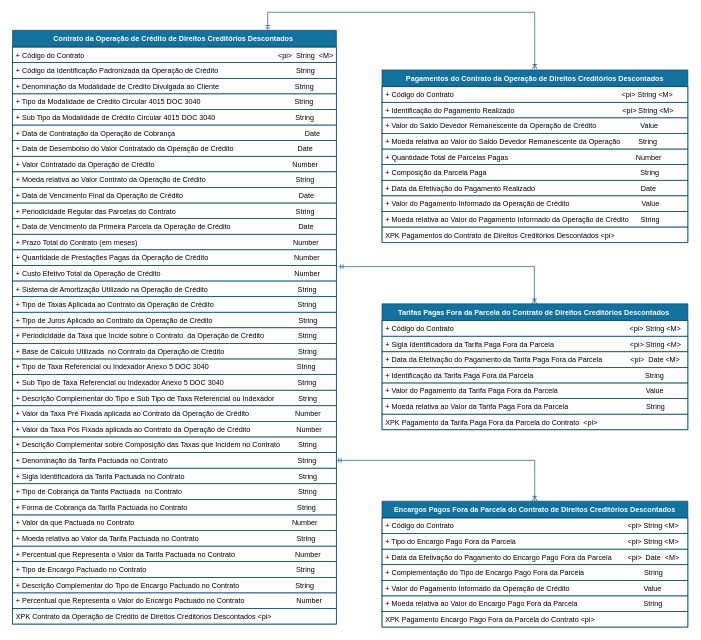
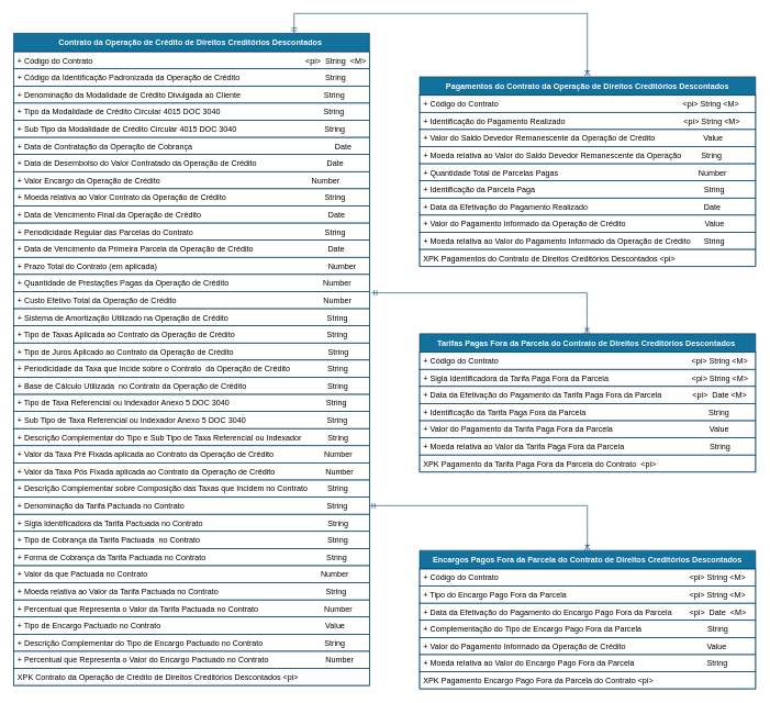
  <mxCell id="0" />
  <mxCell id="1" parent="0" />
  <mxCell id="2" value="" style="edgeStyle=orthogonalEdgeStyle;rounded=0;orthogonalLoop=1;jettySize=auto;html=1;startArrow=ERmandOne;startFill=0;endArrow=ERoneToMany;endFill=0;strokeColor=#003F66;" parent="1" edge="1"><mxGeometry relative="1" as="geometry"><Array as="points"><mxPoint x="890" y="444" /></Array><mxPoint x="563" y="444" as="sourcePoint" /><mxPoint x="890.13" y="506" as="targetPoint" /></mxGeometry></mxCell>
  <mxCell id="3" value="Pagamentos do Contrato da Operação de Direitos Creditórios Descontados" style="swimlane;fontStyle=1;childLayout=stackLayout;horizontal=1;startSize=28;horizontalStack=0;resizeParent=1;resizeParentMax=0;resizeLast=0;collapsible=1;marginBottom=0;rounded=0;shadow=0;comic=0;sketch=0;align=center;html=0;autosize=1;fillColor=#13719E;strokeColor=#003F66;fontColor=#FFFFFF;" parent="1" vertex="1"><mxGeometry x="636" y="116" width="510" height="288" as="geometry" /></mxCell>
  <mxCell id="4" value="+ Código do Contrato                                                                                    &lt;pi&gt; String &lt;M&gt;" style="text;fillColor=none;align=left;verticalAlign=top;spacingLeft=4;spacingRight=4;overflow=hidden;rotatable=0;points=[[0,0.5],[1,0.5]];portConstraint=eastwest;strokeColor=#003F66;" parent="3" vertex="1"><mxGeometry y="28" width="510" height="26" as="geometry" /></mxCell>
  <mxCell id="5" value="+ Identificação do Pagamento Realizado                                                      &lt;pi&gt; String &lt;M&gt;" style="text;fillColor=none;align=left;verticalAlign=top;spacingLeft=4;spacingRight=4;overflow=hidden;rotatable=0;points=[[0,0.5],[1,0.5]];portConstraint=eastwest;strokeColor=#003F66;" parent="3" vertex="1"><mxGeometry y="54" width="510" height="26" as="geometry" /></mxCell>
  <mxCell id="6" value="+ Valor do Saldo Devedor Remanescente da Operação de Crédito                      Value" style="text;fillColor=none;align=left;verticalAlign=top;spacingLeft=4;spacingRight=4;overflow=hidden;rotatable=0;points=[[0,0.5],[1,0.5]];portConstraint=eastwest;strokeColor=#003F66;" parent="3" vertex="1"><mxGeometry y="80" width="510" height="26" as="geometry" /></mxCell>
  <mxCell id="7" value="+ Moeda relativa ao Valor do Saldo Devedor Remanescente da Operação         String" style="text;fillColor=none;align=left;verticalAlign=top;spacingLeft=4;spacingRight=4;overflow=hidden;rotatable=0;points=[[0,0.5],[1,0.5]];portConstraint=eastwest;strokeColor=#003F66;" parent="3" vertex="1"><mxGeometry y="106" width="510" height="26" as="geometry" /></mxCell>
  <mxCell id="8" value="+ Quantidade Total de Parcelas Pagas                                                                Number  " style="text;fillColor=none;align=left;verticalAlign=top;spacingLeft=4;spacingRight=4;overflow=hidden;rotatable=0;points=[[0,0.5],[1,0.5]];portConstraint=eastwest;strokeColor=#003F66;" parent="3" vertex="1"><mxGeometry y="132" width="510" height="26" as="geometry" /></mxCell>
- <mxCell id="9" value="+ Composição da Parcela Paga                                                                             String  " style="text;fillColor=none;align=left;verticalAlign=top;spacingLeft=4;spacingRight=4;overflow=hidden;rotatable=0;points=[[0,0.5],[1,0.5]];portConstraint=eastwest;strokeColor=#003F66;" parent="3" vertex="1"><mxGeometry y="158" width="510" height="26" as="geometry" /></mxCell>
+ <mxCell id="9" value="+ Identificação da Parcela Paga                                                                             String  " style="text;fillColor=none;align=left;verticalAlign=top;spacingLeft=4;spacingRight=4;overflow=hidden;rotatable=0;points=[[0,0.5],[1,0.5]];portConstraint=eastwest;strokeColor=#003F66;" parent="3" vertex="1"><mxGeometry y="158" width="510" height="26" as="geometry" /></mxCell>
  <mxCell id="10" value="+ Data da Efetivação do Pagamento Realizado                                                     Date" style="text;fillColor=none;align=left;verticalAlign=top;spacingLeft=4;spacingRight=4;overflow=hidden;rotatable=0;points=[[0,0.5],[1,0.5]];portConstraint=eastwest;strokeColor=#003F66;" parent="3" vertex="1"><mxGeometry y="184" width="510" height="26" as="geometry" /></mxCell>
  <mxCell id="11" value="+ Valor do Pagamento Informado da Operação de Crédito                                    Value" style="text;fillColor=none;align=left;verticalAlign=top;spacingLeft=4;spacingRight=4;overflow=hidden;rotatable=0;points=[[0,0.5],[1,0.5]];portConstraint=eastwest;strokeColor=#003F66;" parent="3" vertex="1"><mxGeometry y="210" width="510" height="26" as="geometry" /></mxCell>
  <mxCell id="12" value="+ Moeda relativa ao Valor do Pagamento Informado da Operação de Crédito      String" style="text;fillColor=none;align=left;verticalAlign=top;spacingLeft=4;spacingRight=4;overflow=hidden;rotatable=0;points=[[0,0.5],[1,0.5]];portConstraint=eastwest;strokeColor=#003F66;" parent="3" vertex="1"><mxGeometry y="236" width="510" height="26" as="geometry" /></mxCell>
  <mxCell id="13" value="XPK Pagamentos do Contrato de Direitos Creditórios Descontados &lt;pi&gt;" style="text;fillColor=none;align=left;verticalAlign=top;spacingLeft=4;spacingRight=4;overflow=hidden;rotatable=0;points=[[0,0.5],[1,0.5]];portConstraint=eastwest;strokeColor=#003F66;" parent="3" vertex="1"><mxGeometry y="262" width="510" height="26" as="geometry" /></mxCell>
  <mxCell id="14" value="Contrato da Operação de Crédito de Direitos Creditórios Descontados " style="swimlane;fontStyle=1;childLayout=stackLayout;horizontal=1;startSize=28;horizontalStack=0;resizeParent=1;resizeParentMax=0;resizeLast=0;collapsible=1;marginBottom=0;rounded=0;shadow=0;comic=0;sketch=0;align=center;html=0;autosize=1;fillColor=#13719E;strokeColor=#003F66;fontColor=#FFFFFF;" parent="1" vertex="1"><mxGeometry x="20" y="50" width="540" height="990" as="geometry" /></mxCell>
  <mxCell id="15" value="+ Código do Contrato                                                                                                 &lt;pi&gt;  String  &lt;M&gt;" style="text;fillColor=none;align=left;verticalAlign=top;spacingLeft=4;spacingRight=4;overflow=hidden;rotatable=0;points=[[0,0.5],[1,0.5]];portConstraint=eastwest;strokeColor=#003F66;" parent="14" vertex="1"><mxGeometry y="28" width="540" height="26" as="geometry" /></mxCell>
  <mxCell id="16" value="+ Código da Identificação Padronizada da Operação de Crédito                                       String      " style="text;fillColor=none;align=left;verticalAlign=top;spacingLeft=4;spacingRight=4;overflow=hidden;rotatable=0;points=[[0,0.5],[1,0.5]];portConstraint=eastwest;strokeColor=#003F66;" parent="14" vertex="1"><mxGeometry y="54" width="540" height="26" as="geometry" /></mxCell>
  <mxCell id="17" value="+ Denominação da Modalidade de Crédito Divulgada ao Cliente                                      String" style="text;fillColor=none;align=left;verticalAlign=top;spacingLeft=4;spacingRight=4;overflow=hidden;rotatable=0;points=[[0,0.5],[1,0.5]];portConstraint=eastwest;strokeColor=#003F66;" parent="14" vertex="1"><mxGeometry y="80" width="540" height="26" as="geometry" /></mxCell>
  <mxCell id="18" value="+ Tipo da Modalidade de Crédito Circular 4015 DOC 3040                                               String" style="text;fillColor=none;align=left;verticalAlign=top;spacingLeft=4;spacingRight=4;overflow=hidden;rotatable=0;points=[[0,0.5],[1,0.5]];portConstraint=eastwest;strokeColor=#003F66;" parent="14" vertex="1"><mxGeometry y="106" width="540" height="26" as="geometry" /></mxCell>
  <mxCell id="19" value="+ Sub Tipo da Modalidade de Crédito Circular 4015 DOC 3040                                        String" style="text;fillColor=none;align=left;verticalAlign=top;spacingLeft=4;spacingRight=4;overflow=hidden;rotatable=0;points=[[0,0.5],[1,0.5]];portConstraint=eastwest;strokeColor=#003F66;" parent="14" vertex="1"><mxGeometry y="132" width="540" height="26" as="geometry" /></mxCell>
  <mxCell id="20" value="+ Data de Contratação da Operação de Cobrança                                                                 Date" style="text;fillColor=none;align=left;verticalAlign=top;spacingLeft=4;spacingRight=4;overflow=hidden;rotatable=0;points=[[0,0.5],[1,0.5]];portConstraint=eastwest;strokeColor=#003F66;" parent="14" vertex="1"><mxGeometry y="158" width="540" height="26" as="geometry" /></mxCell>
  <mxCell id="21" value="+ Data de Desembolso do Valor Contratado da Operação de Crédito                                Date" style="text;fillColor=none;align=left;verticalAlign=top;spacingLeft=4;spacingRight=4;overflow=hidden;rotatable=0;points=[[0,0.5],[1,0.5]];portConstraint=eastwest;strokeColor=#003F66;" parent="14" vertex="1"><mxGeometry y="184" width="540" height="26" as="geometry" /></mxCell>
- <mxCell id="22" value="+ Valor Contratado da Operação de Crédito                                                                     Number" style="text;fillColor=none;align=left;verticalAlign=top;spacingLeft=4;spacingRight=4;overflow=hidden;rotatable=0;points=[[0,0.5],[1,0.5]];portConstraint=eastwest;strokeColor=#003F66;" parent="14" vertex="1"><mxGeometry y="210" width="540" height="26" as="geometry" /></mxCell>
+ <mxCell id="22" value="+ Valor Encargo da Operação de Crédito                                                                     Number" style="text;fillColor=none;align=left;verticalAlign=top;spacingLeft=4;spacingRight=4;overflow=hidden;rotatable=0;points=[[0,0.5],[1,0.5]];portConstraint=eastwest;strokeColor=#003F66;" parent="14" vertex="1"><mxGeometry y="210" width="540" height="26" as="geometry" /></mxCell>
  <mxCell id="23" value="+ Moeda relativa ao Valor Contrato da Operação de Crédito                                             String" style="text;fillColor=none;align=left;verticalAlign=top;spacingLeft=4;spacingRight=4;overflow=hidden;rotatable=0;points=[[0,0.5],[1,0.5]];portConstraint=eastwest;strokeColor=#003F66;" parent="14" vertex="1"><mxGeometry y="236" width="540" height="26" as="geometry" /></mxCell>
  <mxCell id="24" value="+ Data de Vencimento Final da Operação de Crédito                                                          Date" style="text;fillColor=none;align=left;verticalAlign=top;spacingLeft=4;spacingRight=4;overflow=hidden;rotatable=0;points=[[0,0.5],[1,0.5]];portConstraint=eastwest;strokeColor=#003F66;" parent="14" vertex="1"><mxGeometry y="262" width="540" height="26" as="geometry" /></mxCell>
  <mxCell id="25" value="+ Periodicidade Regular das Parcelas do Contrato                                                            String" style="text;fillColor=none;align=left;verticalAlign=top;spacingLeft=4;spacingRight=4;overflow=hidden;rotatable=0;points=[[0,0.5],[1,0.5]];portConstraint=eastwest;strokeColor=#003F66;" parent="14" vertex="1"><mxGeometry y="288" width="540" height="26" as="geometry" /></mxCell>
  <mxCell id="26" value="+ Data de Vencimento da Primeira Parcela da Operação de Crédito                                  Date" style="text;fillColor=none;align=left;verticalAlign=top;spacingLeft=4;spacingRight=4;overflow=hidden;rotatable=0;points=[[0,0.5],[1,0.5]];portConstraint=eastwest;strokeColor=#003F66;" parent="14" vertex="1"><mxGeometry y="314" width="540" height="26" as="geometry" /></mxCell>
- <mxCell id="27" value="+ Prazo Total do Contrato (em meses)                                                                              Number  " style="text;fillColor=none;align=left;verticalAlign=top;spacingLeft=4;spacingRight=4;overflow=hidden;rotatable=0;points=[[0,0.5],[1,0.5]];portConstraint=eastwest;strokeColor=#003F66;" parent="14" vertex="1"><mxGeometry y="340" width="540" height="26" as="geometry" /></mxCell>
+ <mxCell id="27" value="+ Prazo Total do Contrato (em aplicada)                                                                              Number  " style="text;fillColor=none;align=left;verticalAlign=top;spacingLeft=4;spacingRight=4;overflow=hidden;rotatable=0;points=[[0,0.5],[1,0.5]];portConstraint=eastwest;strokeColor=#003F66;" parent="14" vertex="1"><mxGeometry y="340" width="540" height="26" as="geometry" /></mxCell>
  <mxCell id="28" value="+ Quantidade de Prestações Pagas da Operação de Crédito                                           Number  " style="text;fillColor=none;align=left;verticalAlign=top;spacingLeft=4;spacingRight=4;overflow=hidden;rotatable=0;points=[[0,0.5],[1,0.5]];portConstraint=eastwest;strokeColor=#003F66;" parent="14" vertex="1"><mxGeometry y="366" width="540" height="26" as="geometry" /></mxCell>
  <mxCell id="29" value="+ Custo Efetivo Total da Operação de Crédito                                                                   Number" style="text;fillColor=none;align=left;verticalAlign=top;spacingLeft=4;spacingRight=4;overflow=hidden;rotatable=0;points=[[0,0.5],[1,0.5]];portConstraint=eastwest;strokeColor=#003F66;" parent="14" vertex="1"><mxGeometry y="392" width="540" height="26" as="geometry" /></mxCell>
  <mxCell id="30" value="+ Sistema de Amortização Utilizado na Operação de Crédito                                             String" style="text;fillColor=none;align=left;verticalAlign=top;spacingLeft=4;spacingRight=4;overflow=hidden;rotatable=0;points=[[0,0.5],[1,0.5]];portConstraint=eastwest;strokeColor=#003F66;" parent="14" vertex="1"><mxGeometry y="418" width="540" height="26" as="geometry" /></mxCell>
  <mxCell id="31" value="+ Tipo de Taxas Aplicada ao Contrato da Operação de Crédito                                          String" style="text;fillColor=none;align=left;verticalAlign=top;spacingLeft=4;spacingRight=4;overflow=hidden;rotatable=0;points=[[0,0.5],[1,0.5]];portConstraint=eastwest;strokeColor=#003F66;" parent="14" vertex="1"><mxGeometry y="444" width="540" height="26" as="geometry" /></mxCell>
  <mxCell id="32" value="+ Tipo de Juros Aplicado ao Contrato da Operação de Crédito                                           String" style="text;fillColor=none;align=left;verticalAlign=top;spacingLeft=4;spacingRight=4;overflow=hidden;rotatable=0;points=[[0,0.5],[1,0.5]];portConstraint=eastwest;strokeColor=#003F66;" parent="14" vertex="1"><mxGeometry y="470" width="540" height="26" as="geometry" /></mxCell>
  <mxCell id="33" value="+ Periodicidade da Taxa que Incide sobre o Contrato  da Operação de Crédito                 String" style="text;fillColor=none;align=left;verticalAlign=top;spacingLeft=4;spacingRight=4;overflow=hidden;rotatable=0;points=[[0,0.5],[1,0.5]];portConstraint=eastwest;strokeColor=#003F66;" parent="14" vertex="1"><mxGeometry y="496" width="540" height="26" as="geometry" /></mxCell>
  <mxCell id="34" value="+ Base de Cálculo Utilizada  no Contrato da Operação de Crédito                                     String" style="text;fillColor=none;align=left;verticalAlign=top;spacingLeft=4;spacingRight=4;overflow=hidden;rotatable=0;points=[[0,0.5],[1,0.5]];portConstraint=eastwest;strokeColor=#003F66;" parent="14" vertex="1"><mxGeometry y="522" width="540" height="26" as="geometry" /></mxCell>
  <mxCell id="35" value="+ Tipo de Taxa Referencial ou Indexador Anexo 5 DOC 3040                                            String" style="text;fillColor=none;align=left;verticalAlign=top;spacingLeft=4;spacingRight=4;overflow=hidden;rotatable=0;points=[[0,0.5],[1,0.5]];portConstraint=eastwest;strokeColor=#003F66;" parent="14" vertex="1"><mxGeometry y="548" width="540" height="26" as="geometry" /></mxCell>
  <mxCell id="36" value="+ Sub Tipo de Taxa Referencial ou Indexador Anexo 5 DOC 3040                                     String" style="text;fillColor=none;align=left;verticalAlign=top;spacingLeft=4;spacingRight=4;overflow=hidden;rotatable=0;points=[[0,0.5],[1,0.5]];portConstraint=eastwest;strokeColor=#003F66;" parent="14" vertex="1"><mxGeometry y="574" width="540" height="26" as="geometry" /></mxCell>
  <mxCell id="37" value="+ Descrição Complementar do Tipo e Sub Tipo de Taxa Referencial ou Indexador            String  " style="text;fillColor=none;align=left;verticalAlign=top;spacingLeft=4;spacingRight=4;overflow=hidden;rotatable=0;points=[[0,0.5],[1,0.5]];portConstraint=eastwest;strokeColor=#003F66;" parent="14" vertex="1"><mxGeometry y="600" width="540" height="26" as="geometry" /></mxCell>
  <mxCell id="38" value="+ Valor da Taxa Pré Fixada aplicada ao Contrato da Operação de Crédito                       Number" style="text;fillColor=none;align=left;verticalAlign=top;spacingLeft=4;spacingRight=4;overflow=hidden;rotatable=0;points=[[0,0.5],[1,0.5]];portConstraint=eastwest;strokeColor=#003F66;" parent="14" vertex="1"><mxGeometry y="626" width="540" height="26" as="geometry" /></mxCell>
  <mxCell id="39" value="+ Valor da Taxa Pós Fixada aplicada ao Contrato da Operação de Crédito                       Number" style="text;fillColor=none;align=left;verticalAlign=top;spacingLeft=4;spacingRight=4;overflow=hidden;rotatable=0;points=[[0,0.5],[1,0.5]];portConstraint=eastwest;strokeColor=#003F66;" parent="14" vertex="1"><mxGeometry y="652" width="540" height="26" as="geometry" /></mxCell>
  <mxCell id="40" value="+ Descrição Complementar sobre Composição das Taxas que Incidem no Contrato         String" style="text;fillColor=none;align=left;verticalAlign=top;spacingLeft=4;spacingRight=4;overflow=hidden;rotatable=0;points=[[0,0.5],[1,0.5]];portConstraint=eastwest;strokeColor=#003F66;" parent="14" vertex="1"><mxGeometry y="678" width="540" height="26" as="geometry" /></mxCell>
  <mxCell id="41" value="+ Denominação da Tarifa Pactuada no Contrato                                                                 String" style="text;fillColor=none;align=left;verticalAlign=top;spacingLeft=4;spacingRight=4;overflow=hidden;rotatable=0;points=[[0,0.5],[1,0.5]];portConstraint=eastwest;strokeColor=#003F66;" parent="14" vertex="1"><mxGeometry y="704" width="540" height="26" as="geometry" /></mxCell>
  <mxCell id="42" value="+ Sigla Identificadora da Tarifa Pactuada no Contrato                                                         String" style="text;fillColor=none;align=left;verticalAlign=top;spacingLeft=4;spacingRight=4;overflow=hidden;rotatable=0;points=[[0,0.5],[1,0.5]];portConstraint=eastwest;strokeColor=#003F66;" parent="14" vertex="1"><mxGeometry y="730" width="540" height="26" as="geometry" /></mxCell>
  <mxCell id="43" value="+ Tipo de Cobrança da Tarifa Pactuada  no Contrato                                                          String" style="text;fillColor=none;align=left;verticalAlign=top;spacingLeft=4;spacingRight=4;overflow=hidden;rotatable=0;points=[[0,0.5],[1,0.5]];portConstraint=eastwest;strokeColor=#003F66;" parent="14" vertex="1"><mxGeometry y="756" width="540" height="26" as="geometry" /></mxCell>
  <mxCell id="44" value="+ Forma de Cobrança da Tarifa Pactuada no Contrato                                                       String" style="text;fillColor=none;align=left;verticalAlign=top;spacingLeft=4;spacingRight=4;overflow=hidden;rotatable=0;points=[[0,0.5],[1,0.5]];portConstraint=eastwest;strokeColor=#003F66;" parent="14" vertex="1"><mxGeometry y="782" width="540" height="26" as="geometry" /></mxCell>
  <mxCell id="45" value="+ Valor da que Pactuada no Contrato                                                                               Number" style="text;fillColor=none;align=left;verticalAlign=top;spacingLeft=4;spacingRight=4;overflow=hidden;rotatable=0;points=[[0,0.5],[1,0.5]];portConstraint=eastwest;strokeColor=#003F66;" parent="14" vertex="1"><mxGeometry y="808" width="540" height="26" as="geometry" /></mxCell>
  <mxCell id="46" value="+ Moeda relativa ao Valor da Tarifa Pactuada no Contrato                                                 String" style="text;fillColor=none;align=left;verticalAlign=top;spacingLeft=4;spacingRight=4;overflow=hidden;rotatable=0;points=[[0,0.5],[1,0.5]];portConstraint=eastwest;strokeColor=#003F66;" parent="14" vertex="1"><mxGeometry y="834" width="540" height="26" as="geometry" /></mxCell>
  <mxCell id="47" value="+ Percentual que Representa o Valor da Tarifa Pactuada no Contrato                              Number" style="text;fillColor=none;align=left;verticalAlign=top;spacingLeft=4;spacingRight=4;overflow=hidden;rotatable=0;points=[[0,0.5],[1,0.5]];portConstraint=eastwest;strokeColor=#003F66;" parent="14" vertex="1"><mxGeometry y="860" width="540" height="26" as="geometry" /></mxCell>
- <mxCell id="48" value="+ Tipo de Encargo Pactuado no Contrato                                                                           String" style="text;fillColor=none;align=left;verticalAlign=top;spacingLeft=4;spacingRight=4;overflow=hidden;rotatable=0;points=[[0,0.5],[1,0.5]];portConstraint=eastwest;strokeColor=#003F66;" parent="14" vertex="1"><mxGeometry y="886" width="540" height="26" as="geometry" /></mxCell>
+ <mxCell id="48" value="+ Tipo de Encargo Pactuado no Contrato                                                                           Value" style="text;fillColor=none;align=left;verticalAlign=top;spacingLeft=4;spacingRight=4;overflow=hidden;rotatable=0;points=[[0,0.5],[1,0.5]];portConstraint=eastwest;strokeColor=#003F66;" parent="14" vertex="1"><mxGeometry y="886" width="540" height="26" as="geometry" /></mxCell>
  <mxCell id="49" value="+ Descrição Complementar do Tipo de Encargo Pactuado no Contrato                            String" style="text;fillColor=none;align=left;verticalAlign=top;spacingLeft=4;spacingRight=4;overflow=hidden;rotatable=0;points=[[0,0.5],[1,0.5]];portConstraint=eastwest;strokeColor=#003F66;" parent="14" vertex="1"><mxGeometry y="912" width="540" height="26" as="geometry" /></mxCell>
  <mxCell id="50" value="+ Percentual que Representa o Valor do Encargo Pactuado no Contrato                          Number" style="text;fillColor=none;align=left;verticalAlign=top;spacingLeft=4;spacingRight=4;overflow=hidden;rotatable=0;points=[[0,0.5],[1,0.5]];portConstraint=eastwest;strokeColor=#003F66;" parent="14" vertex="1"><mxGeometry y="938" width="540" height="26" as="geometry" /></mxCell>
  <mxCell id="51" value="XPK Contrato da Operação de Crédito de Direitos Creditórios Descontados &lt;pi&gt;" style="text;fillColor=none;align=left;verticalAlign=top;spacingLeft=4;spacingRight=4;overflow=hidden;rotatable=0;points=[[0,0.5],[1,0.5]];portConstraint=eastwest;strokeColor=#003F66;" parent="14" vertex="1"><mxGeometry y="964" width="540" height="26" as="geometry" /></mxCell>
  <mxCell id="52" value="Tarifas Pagas Fora da Parcela do Contrato de Direitos Creditórios Descontados " style="swimlane;fontStyle=1;childLayout=stackLayout;horizontal=1;startSize=28;horizontalStack=0;resizeParent=1;resizeParentMax=0;resizeLast=0;collapsible=1;marginBottom=0;rounded=0;shadow=0;comic=0;sketch=0;align=center;html=0;autosize=1;fillColor=#13719E;strokeColor=#003F66;fontColor=#FFFFFF;" parent="1" vertex="1"><mxGeometry x="636" y="506" width="510" height="210" as="geometry" /></mxCell>
  <mxCell id="53" value="+ Código do Contrato                                                                                        &lt;pi&gt; String &lt;M&gt;" style="text;fillColor=none;align=left;verticalAlign=top;spacingLeft=4;spacingRight=4;overflow=hidden;rotatable=0;points=[[0,0.5],[1,0.5]];portConstraint=eastwest;strokeColor=#003F66;" parent="52" vertex="1"><mxGeometry y="28" width="510" height="26" as="geometry" /></mxCell>
  <mxCell id="54" value="+ Sigla Identificadora da Tarifa Paga Fora da Parcela                                      &lt;pi&gt; String &lt;M&gt;&#10;         " style="text;fillColor=none;align=left;verticalAlign=top;spacingLeft=4;spacingRight=4;overflow=hidden;rotatable=0;points=[[0,0.5],[1,0.5]];portConstraint=eastwest;strokeColor=#003F66;" parent="52" vertex="1"><mxGeometry y="54" width="510" height="26" as="geometry" /></mxCell>
  <mxCell id="55" value="+ Data da Efetivação do Pagamento da Tarifa Paga Fora da Parcela              &lt;pi&gt;  Date &lt;M&gt;" style="text;fillColor=none;align=left;verticalAlign=top;spacingLeft=4;spacingRight=4;overflow=hidden;rotatable=0;points=[[0,0.5],[1,0.5]];portConstraint=eastwest;strokeColor=#003F66;" parent="52" vertex="1"><mxGeometry y="80" width="510" height="26" as="geometry" /></mxCell>
  <mxCell id="56" value="+ Identificação da Tarifa Paga Fora da Parcela                                                        String  " style="text;fillColor=none;align=left;verticalAlign=top;spacingLeft=4;spacingRight=4;overflow=hidden;rotatable=0;points=[[0,0.5],[1,0.5]];portConstraint=eastwest;strokeColor=#003F66;" parent="52" vertex="1"><mxGeometry y="106" width="510" height="26" as="geometry" /></mxCell>
  <mxCell id="57" value="+ Valor do Pagamento da Tarifa Paga Fora da Parcela                                            Value" style="text;fillColor=none;align=left;verticalAlign=top;spacingLeft=4;spacingRight=4;overflow=hidden;rotatable=0;points=[[0,0.5],[1,0.5]];portConstraint=eastwest;strokeColor=#003F66;" parent="52" vertex="1"><mxGeometry y="132" width="510" height="26" as="geometry" /></mxCell>
  <mxCell id="58" value="+ Moeda relativa ao Valor da Tarifa Paga Fora da Parcela                                       String" style="text;fillColor=none;align=left;verticalAlign=top;spacingLeft=4;spacingRight=4;overflow=hidden;rotatable=0;points=[[0,0.5],[1,0.5]];portConstraint=eastwest;strokeColor=#003F66;" parent="52" vertex="1"><mxGeometry y="158" width="510" height="26" as="geometry" /></mxCell>
  <mxCell id="59" value="XPK Pagamento da Tarifa Paga Fora da Parcela do Contrato  &lt;pi&gt;" style="text;fillColor=none;align=left;verticalAlign=top;spacingLeft=4;spacingRight=4;overflow=hidden;rotatable=0;points=[[0,0.5],[1,0.5]];portConstraint=eastwest;strokeColor=#003F66;" parent="52" vertex="1"><mxGeometry y="184" width="510" height="26" as="geometry" /></mxCell>
  <mxCell id="60" value="Encargos Pagos Fora da Parcela do Contrato de Direitos Creditórios Descontados" style="swimlane;fontStyle=1;childLayout=stackLayout;horizontal=1;startSize=28;horizontalStack=0;resizeParent=1;resizeParentMax=0;resizeLast=0;collapsible=1;marginBottom=0;rounded=0;shadow=0;comic=0;sketch=0;align=center;html=0;autosize=1;fillColor=#13719E;strokeColor=#003F66;fontColor=#FFFFFF;" parent="1" vertex="1"><mxGeometry x="636" y="835" width="510" height="210" as="geometry" /></mxCell>
  <mxCell id="61" value="+ Código do Contrato                                                                                       &lt;pi&gt; String &lt;M&gt;" style="text;fillColor=none;align=left;verticalAlign=top;spacingLeft=4;spacingRight=4;overflow=hidden;rotatable=0;points=[[0,0.5],[1,0.5]];portConstraint=eastwest;strokeColor=#003F66;" parent="60" vertex="1"><mxGeometry y="28" width="510" height="26" as="geometry" /></mxCell>
  <mxCell id="62" value="+ Tipo do Encargo Pago Fora da Parcela                                                        &lt;pi&gt; String &lt;M&gt;" style="text;fillColor=none;align=left;verticalAlign=top;spacingLeft=4;spacingRight=4;overflow=hidden;rotatable=0;points=[[0,0.5],[1,0.5]];portConstraint=eastwest;strokeColor=#003F66;" parent="60" vertex="1"><mxGeometry y="54" width="510" height="26" as="geometry" /></mxCell>
  <mxCell id="63" value="+ Data da Efetivação do Pagamento do Encargo Pago Fora da Parcela        &lt;pi&gt;  Date  &lt;M&gt;" style="text;fillColor=none;align=left;verticalAlign=top;spacingLeft=4;spacingRight=4;overflow=hidden;rotatable=0;points=[[0,0.5],[1,0.5]];portConstraint=eastwest;strokeColor=#003F66;" parent="60" vertex="1"><mxGeometry y="80" width="510" height="26" as="geometry" /></mxCell>
  <mxCell id="64" value="+ Complementação do Tipo de Encargo Pago Fora da Parcela                              String  " style="text;fillColor=none;align=left;verticalAlign=top;spacingLeft=4;spacingRight=4;overflow=hidden;rotatable=0;points=[[0,0.5],[1,0.5]];portConstraint=eastwest;strokeColor=#003F66;" parent="60" vertex="1"><mxGeometry y="106" width="510" height="26" as="geometry" /></mxCell>
  <mxCell id="65" value="+ Valor do Pagamento Informado da Operação de Crédito                                     Value" style="text;fillColor=none;align=left;verticalAlign=top;spacingLeft=4;spacingRight=4;overflow=hidden;rotatable=0;points=[[0,0.5],[1,0.5]];portConstraint=eastwest;strokeColor=#003F66;" parent="60" vertex="1"><mxGeometry y="132" width="510" height="26" as="geometry" /></mxCell>
  <mxCell id="66" value="+ Moeda relativa ao Valor do Encargo Pago Fora da Parcela                                 String" style="text;fillColor=none;align=left;verticalAlign=top;spacingLeft=4;spacingRight=4;overflow=hidden;rotatable=0;points=[[0,0.5],[1,0.5]];portConstraint=eastwest;strokeColor=#003F66;" parent="60" vertex="1"><mxGeometry y="158" width="510" height="26" as="geometry" /></mxCell>
  <mxCell id="67" value="XPK Pagamento Encargo Pago Fora da Parcela do Contrato &lt;pi&gt;" style="text;fillColor=none;align=left;verticalAlign=top;spacingLeft=4;spacingRight=4;overflow=hidden;rotatable=0;points=[[0,0.5],[1,0.5]];portConstraint=eastwest;strokeColor=#003F66;" parent="60" vertex="1"><mxGeometry y="184" width="510" height="26" as="geometry" /></mxCell>
  <mxCell id="68" value="" style="edgeStyle=orthogonalEdgeStyle;rounded=0;orthogonalLoop=1;jettySize=auto;html=1;startArrow=ERmandOne;startFill=0;endArrow=ERoneToMany;endFill=0;strokeColor=#003F66;exitX=1;exitY=0.5;exitDx=0;exitDy=0;" parent="1" source="41" edge="1"><mxGeometry relative="1" as="geometry"><Array as="points"><mxPoint x="891" y="767" /></Array><mxPoint x="570" y="770" as="sourcePoint" /><mxPoint x="890.63" y="835" as="targetPoint" /></mxGeometry></mxCell>
  <mxCell id="69" value="" style="edgeStyle=orthogonalEdgeStyle;rounded=0;orthogonalLoop=1;jettySize=auto;html=1;startArrow=ERmandOne;startFill=0;endArrow=ERoneToMany;endFill=0;strokeColor=#003F66;exitX=0.788;exitY=0;exitDx=0;exitDy=0;exitPerimeter=0;" parent="1" source="14" edge="1"><mxGeometry relative="1" as="geometry"><Array as="points"><mxPoint x="446" y="20" /><mxPoint x="891" y="20" /></Array><mxPoint x="890.53" y="15" as="sourcePoint" /><mxPoint x="890.63" y="115" as="targetPoint" /></mxGeometry></mxCell>
